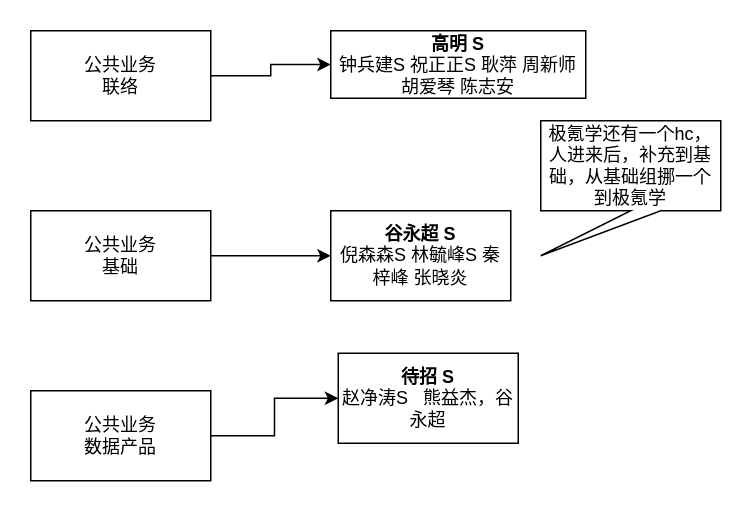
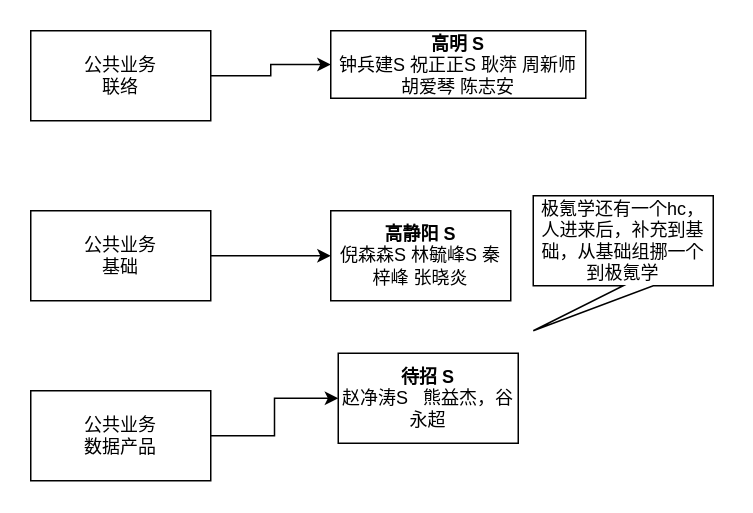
  <mxCell id="0" />
  <mxCell id="1" parent="0" />
  <mxCell id="2" value="" style="edgeStyle=orthogonalEdgeStyle;rounded=0;orthogonalLoop=1;jettySize=auto;html=1;" edge="1" parent="1" source="3" target="4"><mxGeometry relative="1" as="geometry" /></mxCell>
  <mxCell id="3" value="公共业务&lt;br&gt;联络&lt;br&gt;" style="rounded=0;whiteSpace=wrap;html=1;" vertex="1" parent="1"><mxGeometry x="20" y="20" width="120" height="60" as="geometry" /></mxCell>
  <mxCell id="4" value="&lt;b&gt;高明 S&lt;br&gt;&lt;/b&gt;钟兵建S 祝正正S 耿萍 周新师 胡爱琴 陈志安" style="whiteSpace=wrap;html=1;rounded=0;" vertex="1" parent="1"><mxGeometry x="220" y="20" width="170" height="45" as="geometry" /></mxCell>
  <mxCell id="5" value="" style="edgeStyle=orthogonalEdgeStyle;rounded=0;orthogonalLoop=1;jettySize=auto;html=1;" edge="1" parent="1" source="6" target="7"><mxGeometry relative="1" as="geometry" /></mxCell>
  <mxCell id="6" value="公共业务&lt;br&gt;基础" style="rounded=0;whiteSpace=wrap;html=1;" vertex="1" parent="1"><mxGeometry x="20" y="140" width="120" height="60" as="geometry" /></mxCell>
- <mxCell id="7" value="&lt;b&gt;谷永超 S&lt;br&gt;&lt;/b&gt;倪森森S 林毓峰S 秦梓峰 张晓炎" style="whiteSpace=wrap;html=1;rounded=0;" vertex="1" parent="1"><mxGeometry x="220" y="140" width="120" height="60" as="geometry" /></mxCell>
+ <mxCell id="7" value="&lt;b&gt;高静阳 S&lt;br&gt;&lt;/b&gt;倪森森S 林毓峰S 秦梓峰 张晓炎" style="whiteSpace=wrap;html=1;rounded=0;" vertex="1" parent="1"><mxGeometry x="220" y="140" width="120" height="60" as="geometry" /></mxCell>
  <mxCell id="8" value="" style="edgeStyle=orthogonalEdgeStyle;rounded=0;orthogonalLoop=1;jettySize=auto;html=1;" edge="1" parent="1" source="9" target="10"><mxGeometry relative="1" as="geometry" /></mxCell>
  <mxCell id="9" value="公共业务&lt;br&gt;数据产品" style="rounded=0;whiteSpace=wrap;html=1;" vertex="1" parent="1"><mxGeometry x="20" y="260" width="120" height="60" as="geometry" /></mxCell>
  <mxCell id="10" value="&lt;b&gt;待招 S&lt;br&gt;&lt;/b&gt;赵净涛S&amp;nbsp; &amp;nbsp;熊益杰，谷永超" style="whiteSpace=wrap;html=1;rounded=0;" vertex="1" parent="1"><mxGeometry x="225" y="235" width="120" height="60" as="geometry" /></mxCell>
- <mxCell id="11" value="极氪学还有一个hc，人进来后，补充到基础，从基础组挪一个到极氪学" style="shape=callout;whiteSpace=wrap;html=1;perimeter=calloutPerimeter;position2=0;" vertex="1" parent="1"><mxGeometry x="360" y="80" width="120" height="90" as="geometry" /></mxCell>
+ <mxCell id="11" value="极氪学还有一个hc，人进来后，补充到基础，从基础组挪一个到极氪学" style="shape=callout;whiteSpace=wrap;html=1;perimeter=calloutPerimeter;position2=0;" vertex="1" parent="1"><mxGeometry x="355" y="130" width="120" height="90" as="geometry" /></mxCell>
